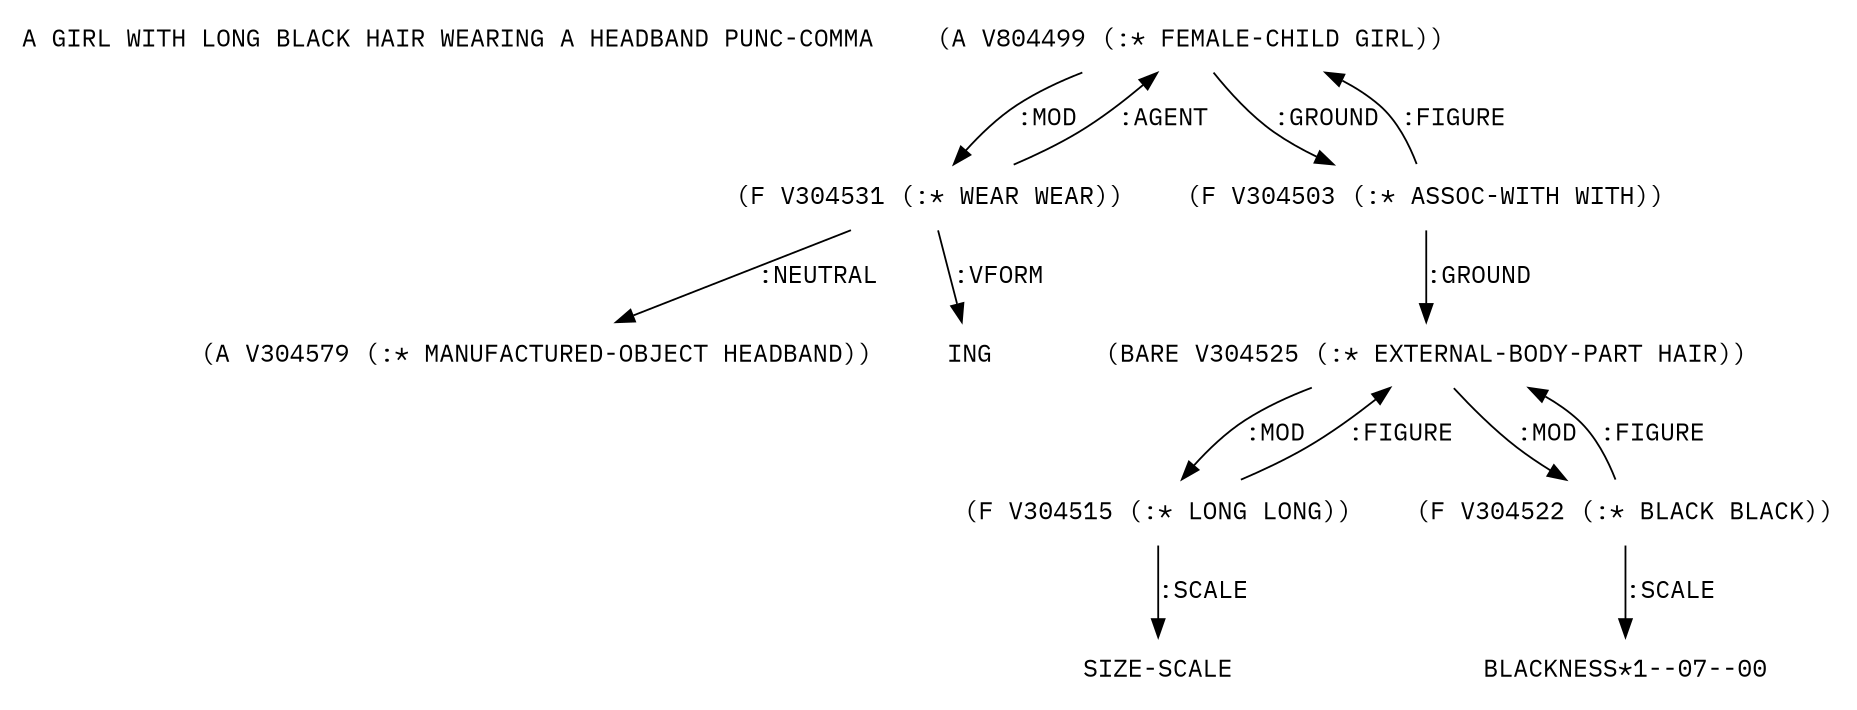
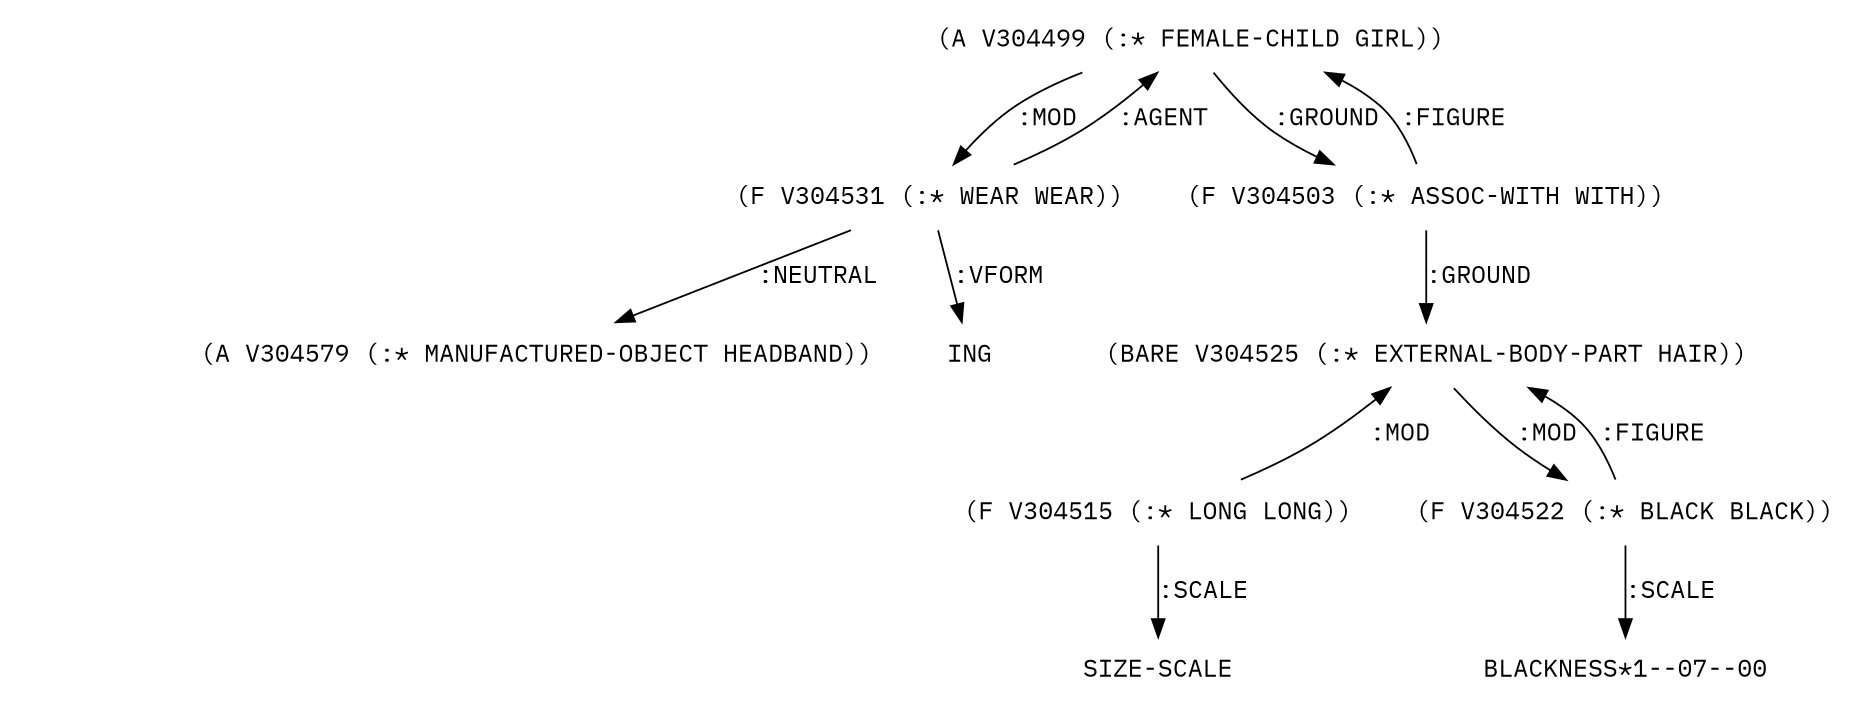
  digraph {
    fontname="IBM Plex Mono"
    node [fontname="IBM Plex Mono" shape=none]
    edge [fontname="IBM Plex Mono"]
-   "A GIRL WITH LONG BLACK HAIR WEARING A HEADBAND PUNC-COMMA"
-   n2 [label="(A V804499 (:* FEMALE-CHILD GIRL))"]
+   n2 [label="(A V304499 (:* FEMALE-CHILD GIRL))"]
    n3 [label="(F V304531 (:* WEAR WEAR))"]
    n4 [label="(F V304503 (:* ASSOC-WITH WITH))"]
    n5 [label="(A V304579 (:* MANUFACTURED-OBJECT HEADBAND))"]
    n6 [label=ING]
    n7 [label="(BARE V304525 (:* EXTERNAL-BODY-PART HAIR))"]
    n8 [label="(F V304515 (:* LONG LONG))"]
    n9 [label="(F V304522 (:* BLACK BLACK))"]
    n10 [label="SIZE-SCALE"]
    n11 [label="BLACKNESS*1--07--00"]
    n2 -> n3 [label=":MOD"]
    n2 -> n4 [label=":GROUND"]
    n3 -> n2 [label=":AGENT"]
    n3 -> n5 [label=":NEUTRAL"]
    n3 -> n6 [label=":VFORM"]
    n4 -> n2 [label=":FIGURE"]
    n4 -> n7 [label=":GROUND"]
-   n7 -> n8 [label=":MOD"]
    n7 -> n9 [label=":MOD"]
-   n8 -> n7 [label=":FIGURE"]
+   n8 -> n7 [label=":MOD"]
    n8 -> n10 [label=":SCALE"]
    n9 -> n7 [label=":FIGURE"]
    n9 -> n11 [label=":SCALE"]
  }
